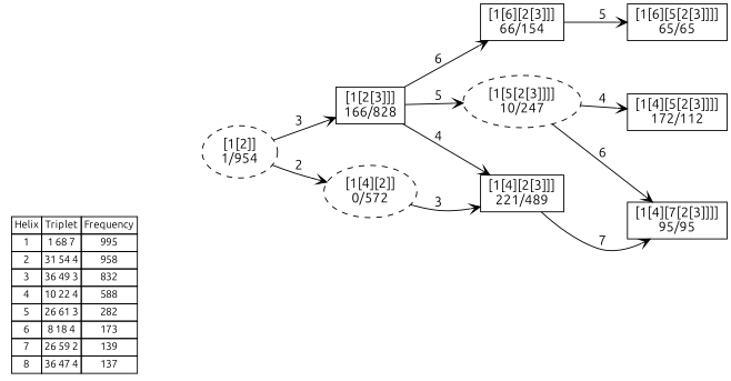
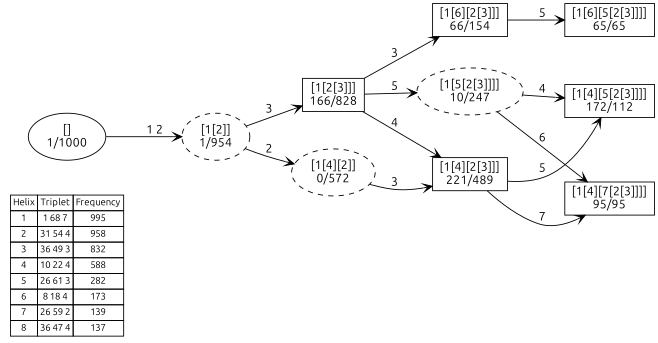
  digraph {
    fontname=Ubuntu
    nodesep=0.5
    rankdir=LR
    node [fontname=Ubuntu shape=box]
    edge [arrowhead=vee fontname=Ubuntu]
    n1 [fontsize=11 label=< <table border="0" cellborder="1" cellspacing="0"><tr><td>Helix</td><td>Triplet</td><td>Frequency</td></tr> <tr><td>1</td><td>1 68 7</td><td>995</td></tr> <tr><td>2</td><td>31 54 4</td><td>958</td></tr> <tr><td>3</td><td>36 49 3</td><td>832</td></tr> <tr><td>4</td><td>10 22 4</td><td>588</td></tr> <tr><td>5</td><td>26 61 3</td><td>282</td></tr> <tr><td>6</td><td>8 18 4</td><td>173</td></tr> <tr><td>7</td><td>26 59 2</td><td>139</td></tr> <tr><td>8</td><td>36 47 4</td><td>137</td></tr> </table>> shape=plaintext]
    n2 [label="[1[4][2[3]]]\n221/489"]
    n3 [label="[1[4][5[2[3]]]]\n172/112"]
    n4 [label="[1[4][7[2[3]]]]\n95/95"]
    n5 [label="[1[2[3]]]\n166/828"]
    n6 [label="[1[6][2[3]]]\n66/154"]
    n7 [label="[1[5[2[3]]]]\n10/247" style=dashed shape=""]
    n8 [label="[1[6][5[2[3]]]]\n65/65"]
    n9 [label="[1[4][2]]\n0/572" style=dashed shape=""]
    n10 [label="[1[2]]\n1/954" style=dashed shape=""]
+   n11 [label="[]\n1/1000" shape=""]
+   n2 -> n3 [label="5 "]
    n2 -> n4 [label="7 "]
    n5 -> n2 [label="4 "]
-   n5 -> n6 [label="6 "]
+   n5 -> n6 [label="3 "]
    n5 -> n7 [label="5 "]
    n6 -> n8 [label="5 "]
    n7 -> n3 [label="4 "]
    n7 -> n4 [label="6 "]
    n9 -> n2 [label="3 "]
    n10 -> n5 [label="3 "]
    n10 -> n9 [label="2 "]
+   n11 -> n10 [label="1 2 "]
  }
